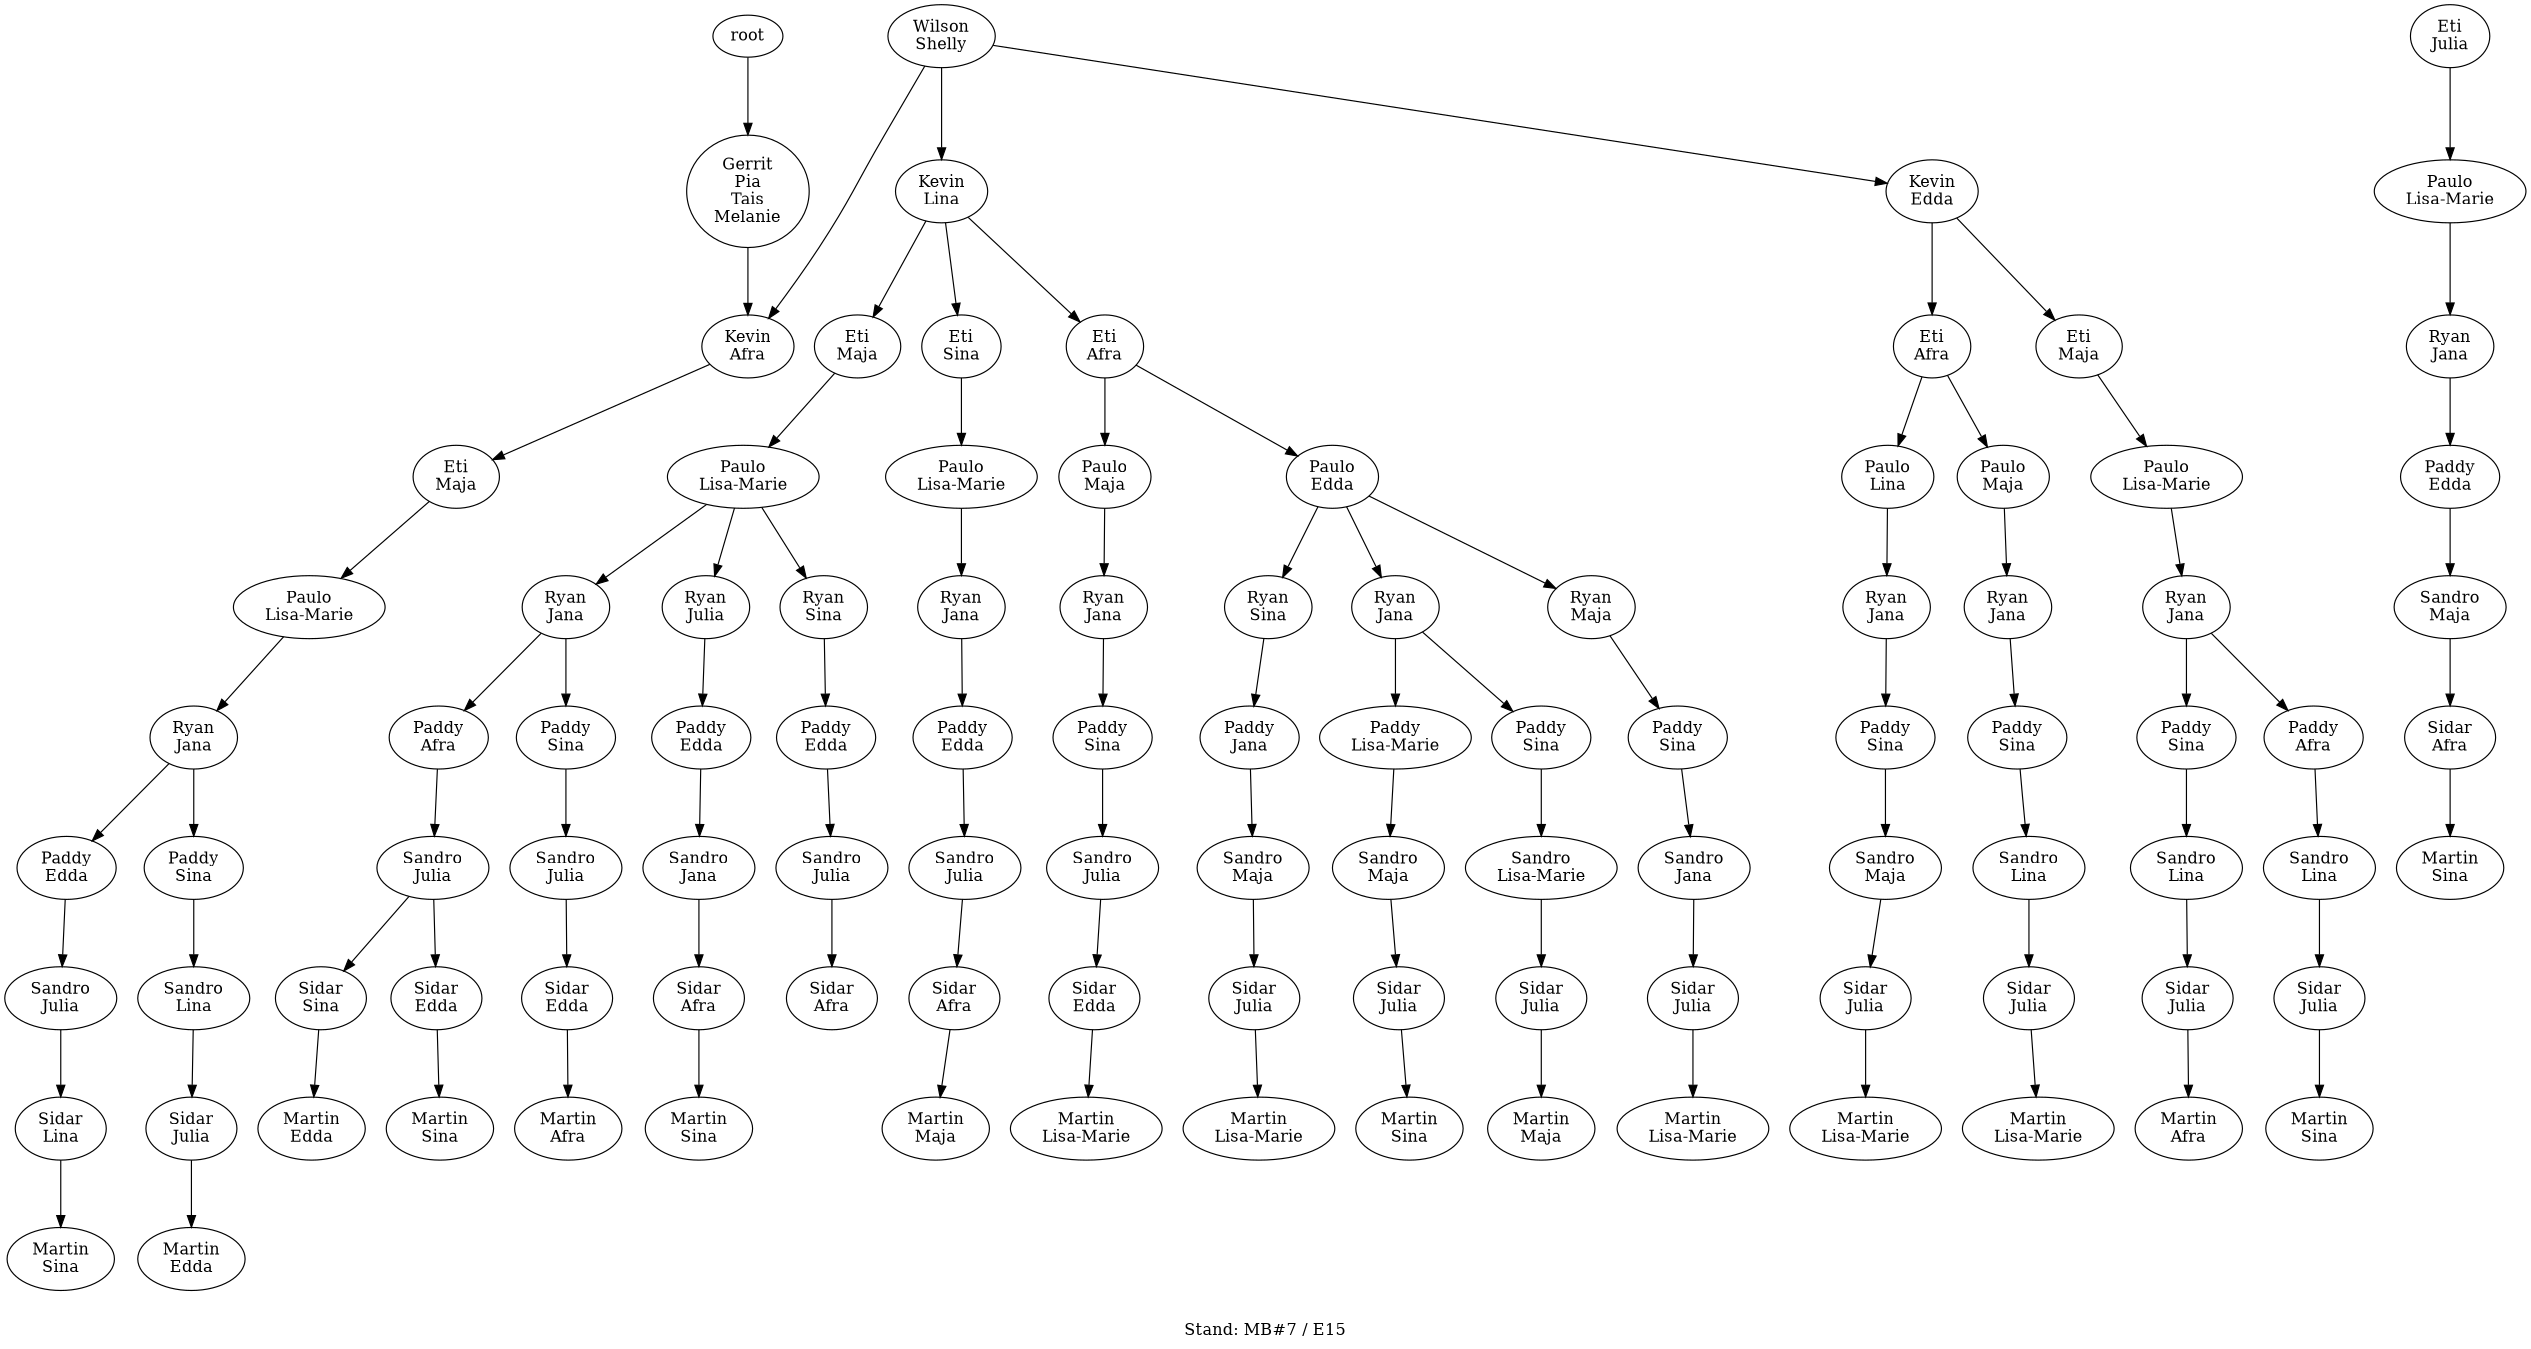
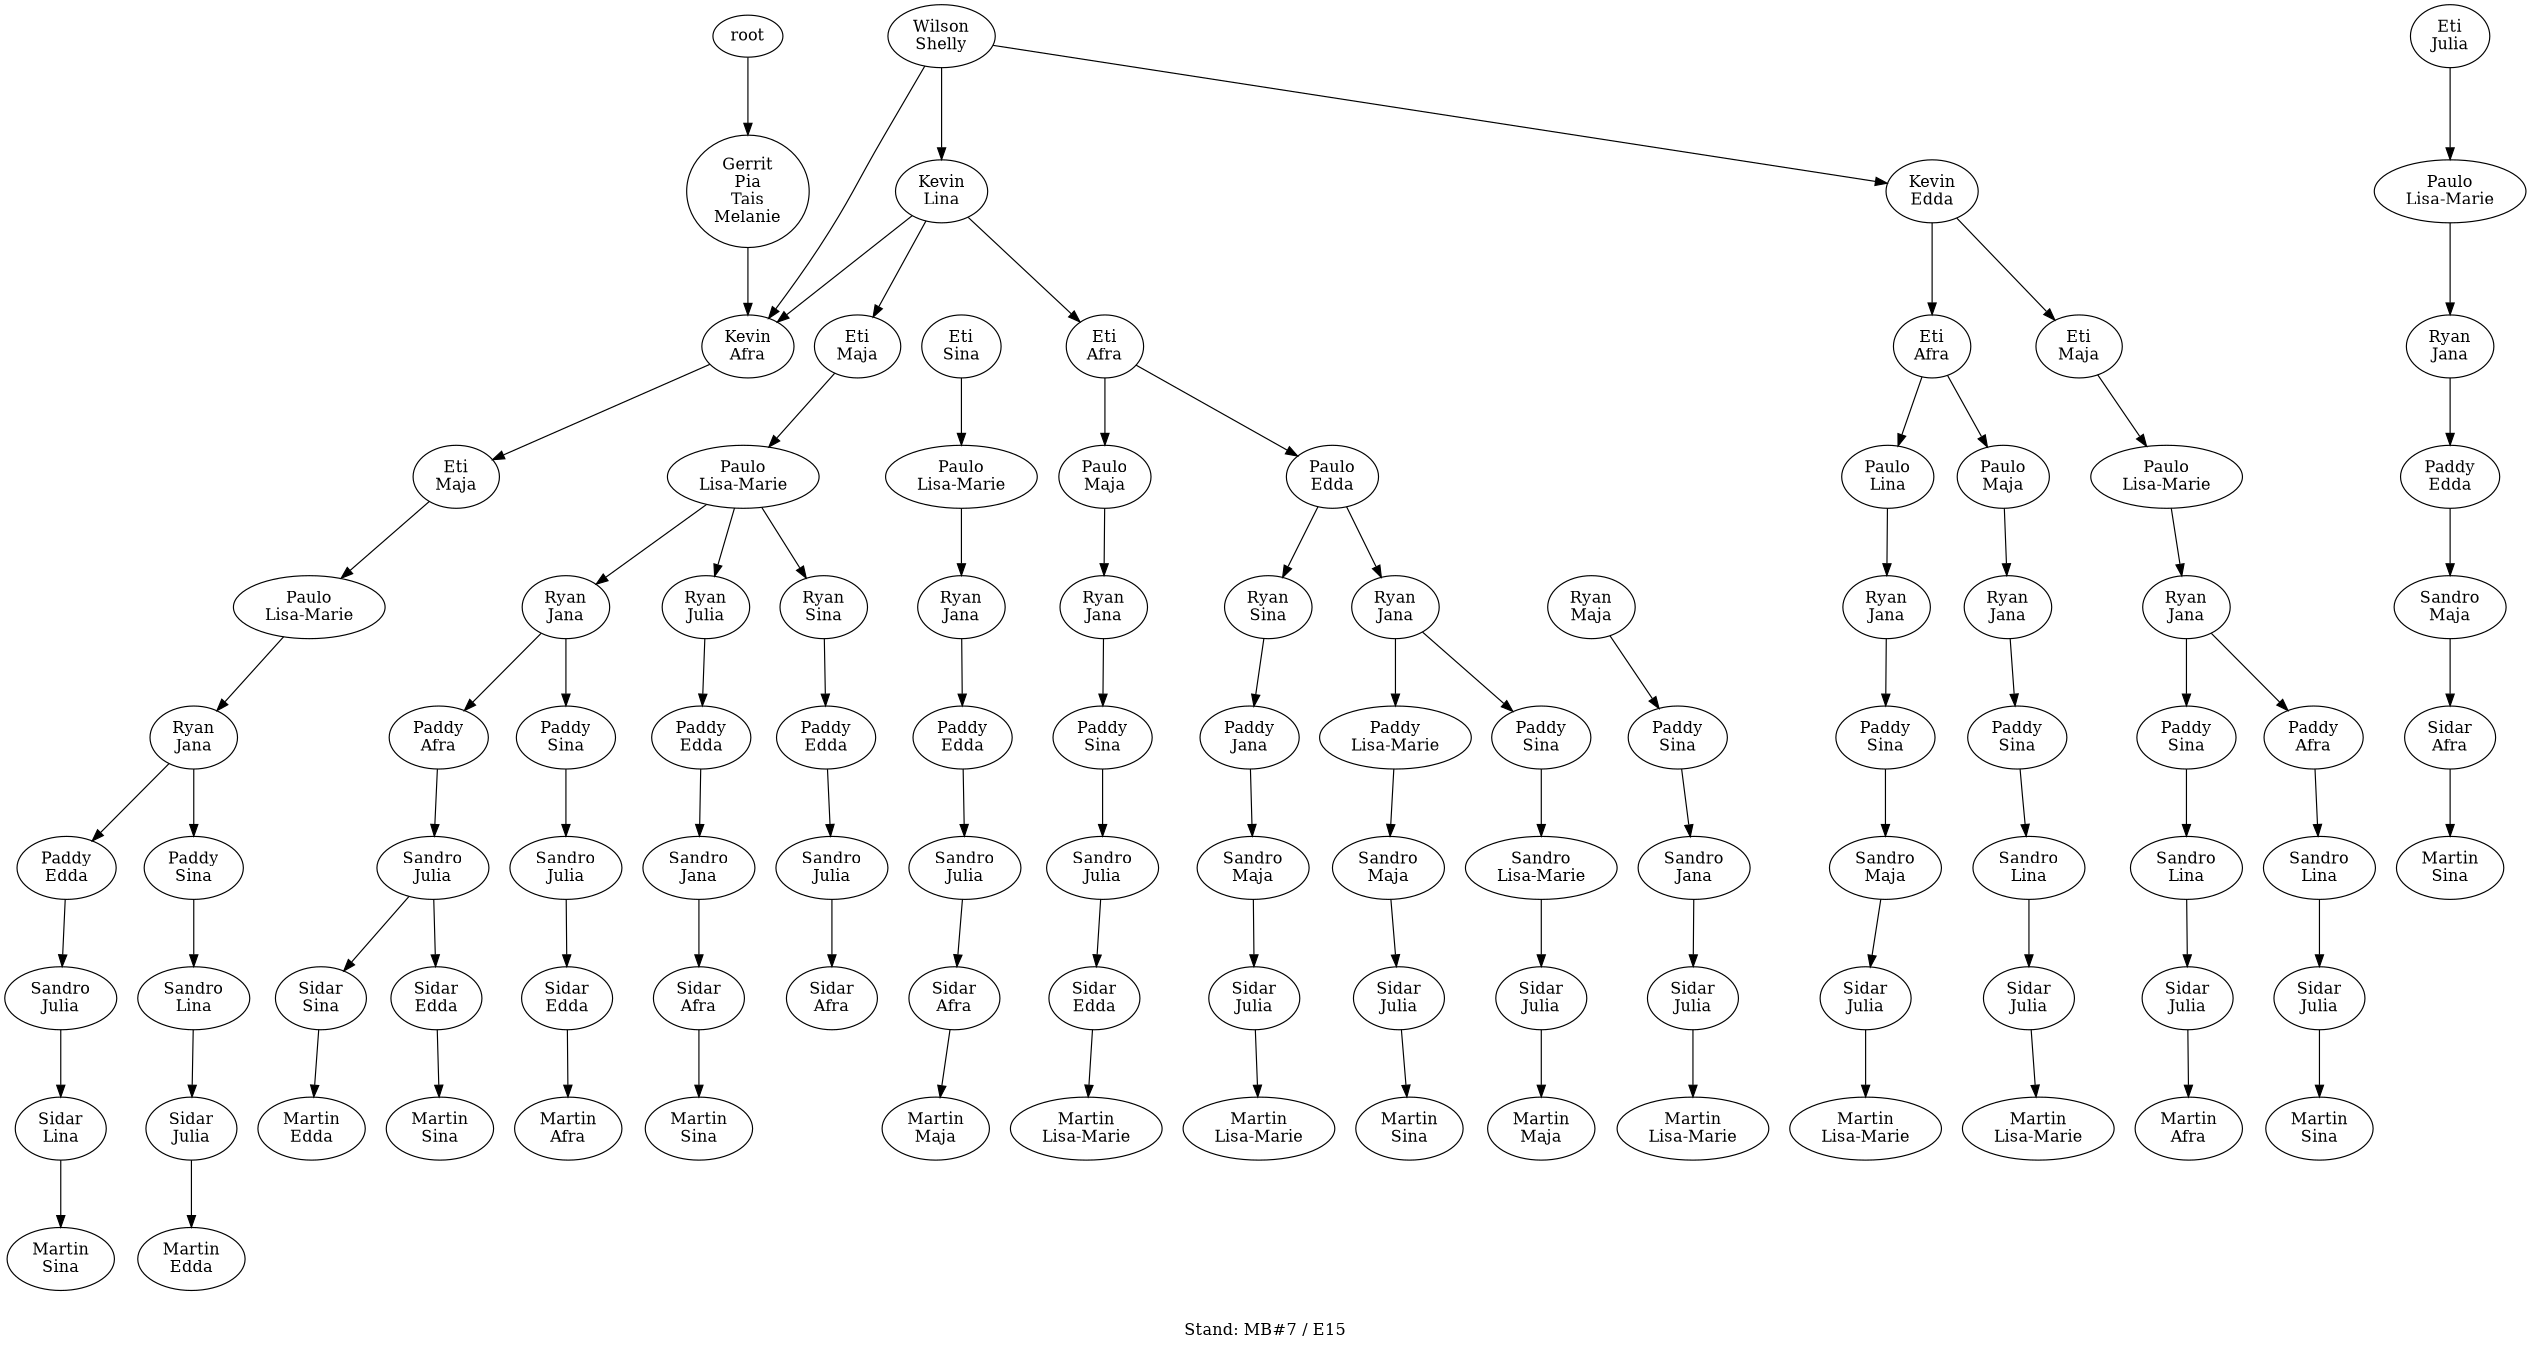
  digraph {
    label="Stand: MB#7 / E15"
    labelloc=b
    ranksep=0.8
    n1 [label="Gerrit\nPia\nTais\nMelanie"]
    n2 [label="Kevin\nAfra"]
    n3 [label="Wilson\nShelly"]
    n4 [label="Kevin\nLina"]
    n5 [label="Kevin\nEdda"]
    root
    n7 [label="Eti\nMaja"]
    n8 [label="Eti\nSina"]
    n9 [label="Eti\nAfra"]
    n10 [label="Eti\nMaja"]
    n11 [label="Eti\nAfra"]
    n12 [label="Eti\nMaja"]
    n13 [label="Paulo\nLisa-Marie"]
    n14 [label="Paulo\nLisa-Marie"]
    n15 [label="Eti\nJulia"]
    n16 [label="Paulo\nLisa-Marie"]
    n17 [label="Paulo\nMaja"]
    n18 [label="Paulo\nEdda"]
    n19 [label="Ryan\nJana"]
    n20 [label="Ryan\nJulia"]
    n21 [label="Ryan\nSina"]
    n22 [label="Paddy\nAfra"]
    n23 [label="Paddy\nSina"]
    n24 [label="Paddy\nEdda"]
    n25 [label="Paddy\nEdda"]
    n26 [label="Sandro\nJulia"]
    n27 [label="Sandro\nJulia"]
    n28 [label="Sidar\nSina"]
    n29 [label="Sidar\nEdda"]
    n30 [label="Martin\nEdda"]
    n31 [label="Martin\nSina"]
    n32 [label="Paulo\nLisa-Marie"]
    n33 [label="Ryan\nJana"]
    n34 [label="Paddy\nEdda"]
    n35 [label="Paddy\nSina"]
    n36 [label="Sandro\nJulia"]
    n37 [label="Sandro\nLina"]
    n38 [label="Sidar\nLina"]
    n39 [label="Martin\nSina"]
    n40 [label="Sandro\nJana"]
    n41 [label="Sidar\nAfra"]
    n42 [label="Martin\nSina"]
    n43 [label="Sandro\nJulia"]
    n44 [label="Sidar\nAfra"]
    n45 [label="Ryan\nJana"]
    n46 [label="Paddy\nEdda"]
    n47 [label="Sandro\nJulia"]
    n48 [label="Sidar\nAfra"]
    n49 [label="Martin\nMaja"]
    n50 [label="Ryan\nJana"]
    n51 [label="Paddy\nEdda"]
    n52 [label="Sandro\nMaja"]
    n53 [label="Sidar\nAfra"]
    n54 [label="Martin\nSina"]
    n55 [label="Sidar\nEdda"]
    n56 [label="Martin\nAfra"]
    n57 [label="Ryan\nJana"]
    n58 [label="Ryan\nSina"]
    n59 [label="Ryan\nJana"]
    n60 [label="Ryan\nMaja"]
    n61 [label="Paddy\nSina"]
    n62 [label="Sandro\nJulia"]
    n63 [label="Sidar\nEdda"]
    n64 [label="Martin\nLisa-Marie"]
    n65 [label="Paddy\nJana"]
    n66 [label="Paddy\nLisa-Marie"]
    n67 [label="Paddy\nSina"]
    n68 [label="Paddy\nSina"]
    n69 [label="Sandro\nMaja"]
    n70 [label="Sidar\nJulia"]
    n71 [label="Martin\nLisa-Marie"]
    n72 [label="Paulo\nLina"]
    n73 [label="Paulo\nMaja"]
    n74 [label="Paulo\nLisa-Marie"]
    n75 [label="Ryan\nJana"]
    n76 [label="Ryan\nJana"]
    n77 [label="Paddy\nSina"]
    n78 [label="Sandro\nMaja"]
    n79 [label="Sidar\nJulia"]
    n80 [label="Martin\nLisa-Marie"]
    n81 [label="Sandro\nMaja"]
    n82 [label="Sandro\nLisa-Marie"]
    n83 [label="Sidar\nJulia"]
    n84 [label="Martin\nSina"]
    n85 [label="Sidar\nJulia"]
    n86 [label="Martin\nMaja"]
    n87 [label="Sidar\nJulia"]
    n88 [label="Martin\nEdda"]
    n89 [label="Ryan\nJana"]
    n90 [label="Paddy\nSina"]
    n91 [label="Paddy\nAfra"]
    n92 [label="Sandro\nLina"]
    n93 [label="Sandro\nLina"]
    n94 [label="Sidar\nJulia"]
    n95 [label="Martin\nAfra"]
    n96 [label="Sidar\nJulia"]
    n97 [label="Martin\nSina"]
    n98 [label="Paddy\nSina"]
    n99 [label="Sandro\nLina"]
    n100 [label="Sidar\nJulia"]
    n101 [label="Martin\nLisa-Marie"]
    n102 [label="Sandro\nJana"]
    n103 [label="Sidar\nJulia"]
    n104 [label="Martin\nLisa-Marie"]
    n1 -> n2
    n2 -> n10
    n3 -> n2
    n3 -> n4
    n3 -> n5
    n4 -> n7
-   n4 -> n8
+   n4 -> n2
    n4 -> n9
    n5 -> n11
    n5 -> n12
    root -> n1
    n7 -> n13
    n8 -> n14
    n9 -> n17
    n9 -> n18
    n10 -> n32
    n11 -> n72
    n11 -> n73
    n12 -> n74
    n13 -> n19
    n13 -> n20
    n13 -> n21
    n14 -> n45
    n15 -> n16
    n16 -> n50
    n17 -> n57
    n18 -> n58
    n18 -> n59
-   n18 -> n60
    n19 -> n22
    n19 -> n23
    n20 -> n24
    n21 -> n25
    n22 -> n26
    n23 -> n27
    n24 -> n40
    n25 -> n43
    n26 -> n28
    n26 -> n29
    n27 -> n55
    n28 -> n30
    n29 -> n31
    n32 -> n33
    n33 -> n34
    n33 -> n35
    n34 -> n36
    n35 -> n37
    n36 -> n38
    n37 -> n87
    n38 -> n39
    n40 -> n41
    n41 -> n42
    n43 -> n44
    n45 -> n46
    n46 -> n47
    n47 -> n48
    n48 -> n49
    n50 -> n51
    n51 -> n52
    n52 -> n53
    n53 -> n54
    n55 -> n56
    n57 -> n61
    n58 -> n65
    n59 -> n66
    n59 -> n67
    n60 -> n68
    n61 -> n62
    n62 -> n63
    n63 -> n64
    n65 -> n69
    n66 -> n81
    n67 -> n82
    n68 -> n102
    n69 -> n70
    n70 -> n71
    n72 -> n75
    n73 -> n76
    n74 -> n89
    n75 -> n77
    n76 -> n98
    n77 -> n78
    n78 -> n79
    n79 -> n80
    n81 -> n83
    n82 -> n85
    n83 -> n84
    n85 -> n86
    n87 -> n88
    n89 -> n90
    n89 -> n91
    n90 -> n92
    n91 -> n93
    n92 -> n94
    n93 -> n96
    n94 -> n95
    n96 -> n97
    n98 -> n99
    n99 -> n100
    n100 -> n101
    n102 -> n103
    n103 -> n104
  }
